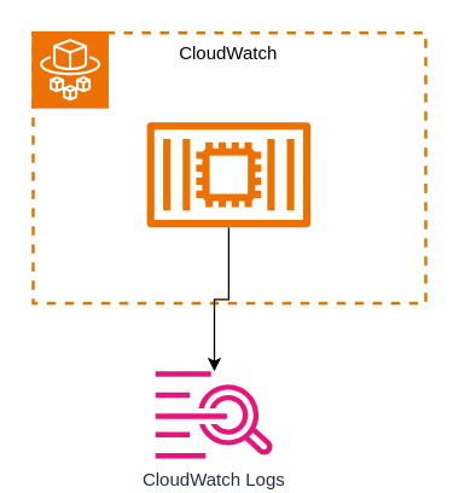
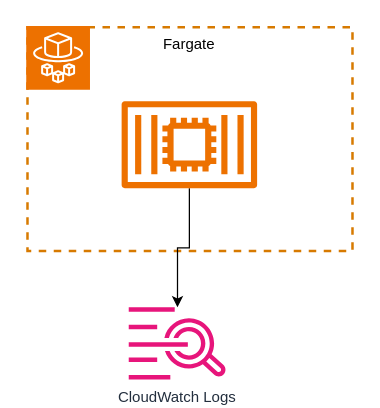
  <mxCell id="0" />
  <mxCell id="1" parent="0" />
- <mxCell id="2" value="CloudWatch" style="rounded=0;whiteSpace=wrap;html=1;fillColor=none;dashed=1;strokeWidth=2;strokeColor=#d77a00;labelPosition=center;verticalLabelPosition=middle;align=center;verticalAlign=top;" vertex="1" parent="1"><mxGeometry x="21.49" y="21" width="260" height="179" as="geometry" /></mxCell>
+ <mxCell id="2" value="Fargate" style="rounded=0;whiteSpace=wrap;html=1;fillColor=none;dashed=1;strokeWidth=2;strokeColor=#d77a00;labelPosition=center;verticalLabelPosition=middle;align=center;verticalAlign=top;" vertex="1" parent="1"><mxGeometry x="21.49" y="21" width="260" height="179" as="geometry" /></mxCell>
  <mxCell id="3" style="edgeStyle=orthogonalEdgeStyle;rounded=0;orthogonalLoop=1;jettySize=auto;html=1;" edge="1" parent="1" source="4" target="6"><mxGeometry relative="1" as="geometry" /></mxCell>
  <mxCell id="4" value="" style="sketch=0;outlineConnect=0;fontColor=#232F3E;gradientColor=none;fillColor=#ED7100;strokeColor=none;dashed=0;verticalLabelPosition=bottom;verticalAlign=top;align=center;html=1;fontSize=12;fontStyle=0;aspect=fixed;pointerEvents=1;shape=mxgraph.aws4.container_2;" vertex="1" parent="1"><mxGeometry x="96.8" y="80" width="108.39" height="70" as="geometry" /></mxCell>
  <mxCell id="5" value="" style="sketch=0;points=[[0,0,0],[0.25,0,0],[0.5,0,0],[0.75,0,0],[1,0,0],[0,1,0],[0.25,1,0],[0.5,1,0],[0.75,1,0],[1,1,0],[0,0.25,0],[0,0.5,0],[0,0.75,0],[1,0.25,0],[1,0.5,0],[1,0.75,0]];outlineConnect=0;fontColor=#232F3E;fillColor=#ED7100;strokeColor=#ffffff;dashed=0;verticalLabelPosition=bottom;verticalAlign=top;align=center;html=1;fontSize=12;fontStyle=0;aspect=fixed;shape=mxgraph.aws4.resourceIcon;resIcon=mxgraph.aws4.fargate;" vertex="1" parent="1"><mxGeometry x="20.49" y="20" width="51" height="51" as="geometry" /></mxCell>
  <mxCell id="6" value="CloudWatch Logs" style="sketch=0;outlineConnect=0;fontColor=#232F3E;gradientColor=none;fillColor=#E7157B;strokeColor=none;dashed=0;verticalLabelPosition=bottom;verticalAlign=top;align=center;html=1;fontSize=12;fontStyle=0;aspect=fixed;pointerEvents=1;shape=mxgraph.aws4.cloudwatch_logs;" vertex="1" parent="1"><mxGeometry x="102.49" y="245" width="78" height="58" as="geometry" /></mxCell>
